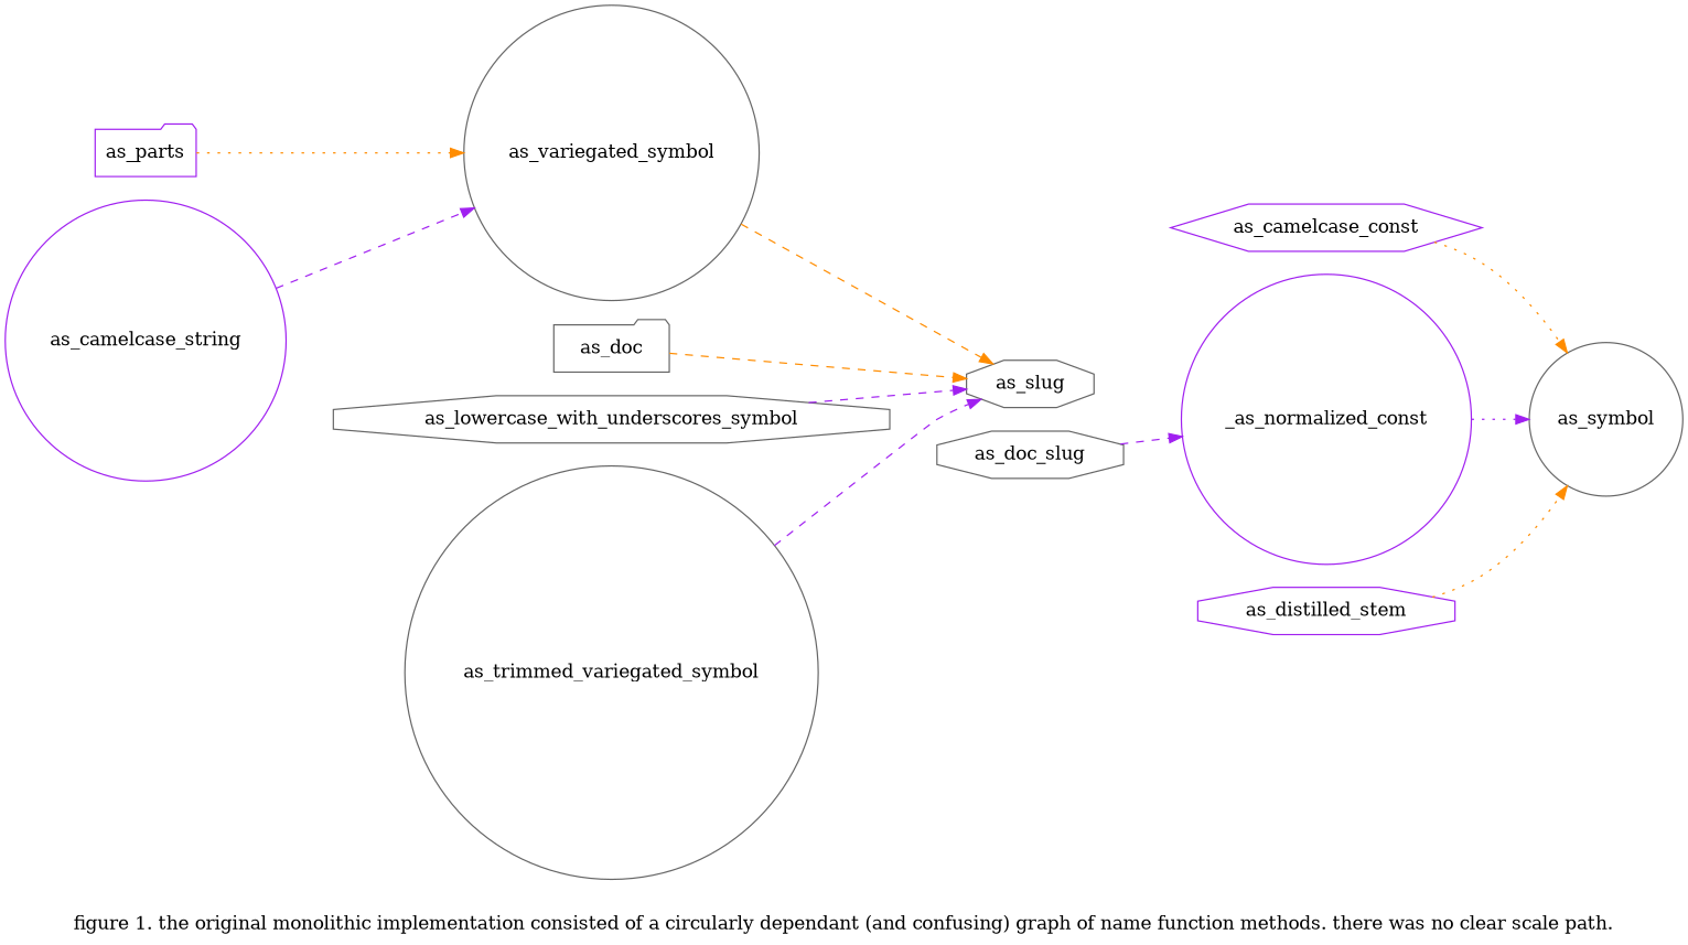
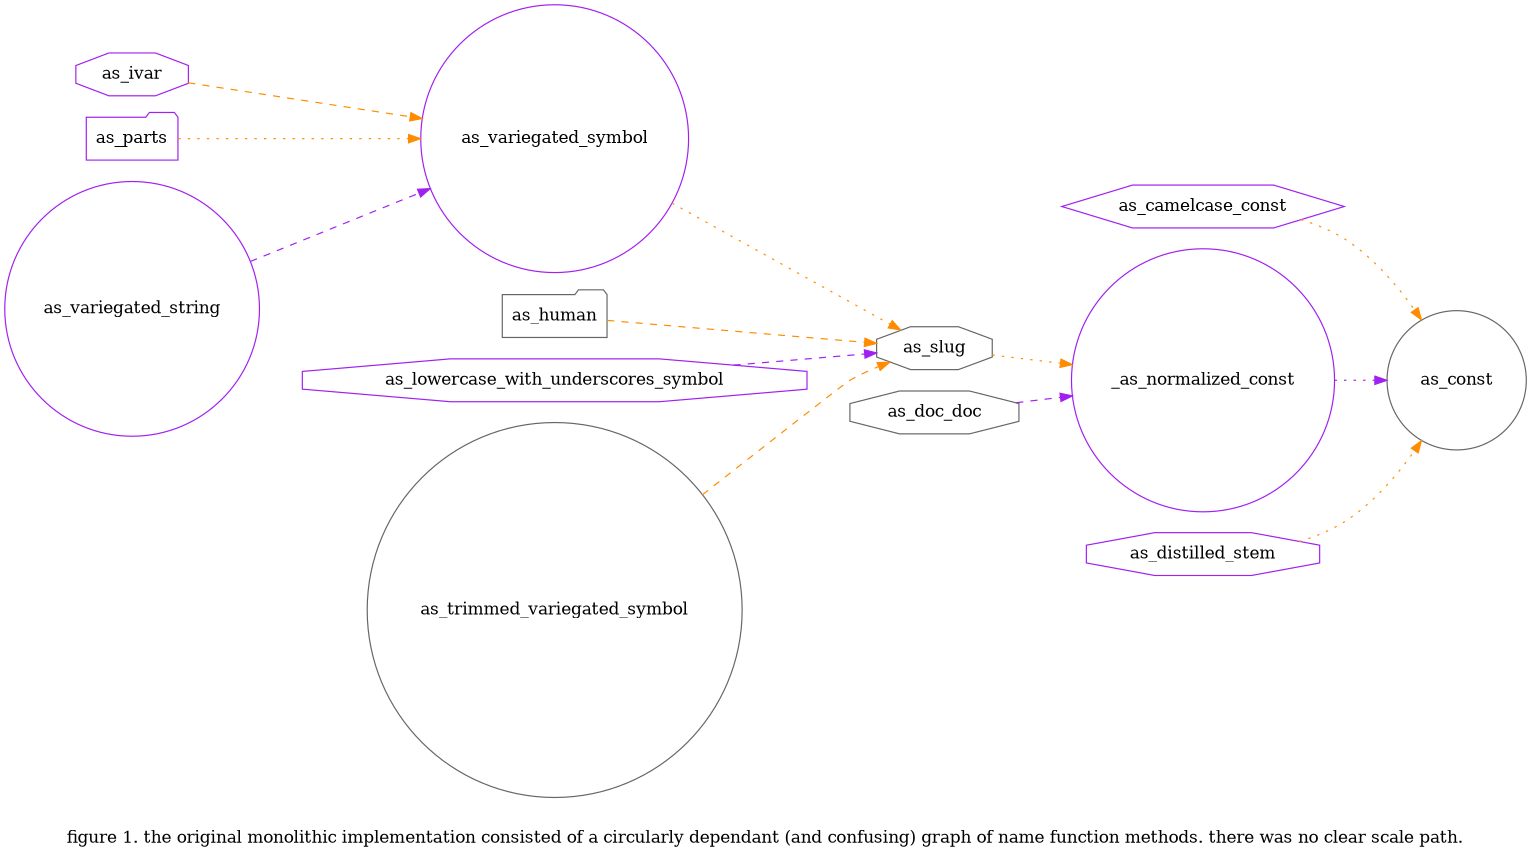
  digraph {
    label="figure 1. the original monolithic implementation consisted of a circularly dependant (and confusing) graph of name function methods. there was no clear scale path."
    rankdir=LR
    node [color=purple shape=circle]
    edge [color=darkorange style=dashed]
    as_camelcase_const [shape=hexagon]
-   as_const [color=gray40 label=as_symbol]
+   as_const [color=gray40]
    as_slug [color=gray40 shape=octagon]
-   as_variegated_symbol [color=gray40]
+   as_variegated_symbol
    _as_normalized_const
    as_distilled_stem [shape=octagon]
-   as_doc_slug [color=gray40 shape=octagon]
-   as_human [color=gray40 shape=folder label=as_doc]
-   as_lowercase_with_underscores_symbol [color=gray40 shape=octagon]
+   as_doc_slug [color=gray40 shape=octagon label=as_doc_doc]
+   as_human [color=gray40 shape=folder]
+   as_ivar [shape=octagon]
+   as_lowercase_with_underscores_symbol [shape=octagon]
    as_parts [shape=folder]
    as_trimmed_variegated_symbol [color=gray40]
-   as_variegated_string [label=as_camelcase_string]
+   as_variegated_string
    as_camelcase_const -> as_const [style=dotted]
-   as_variegated_symbol -> as_slug
+   as_slug -> _as_normalized_const [style=dotted]
+   as_variegated_symbol -> as_slug [style=dotted]
    _as_normalized_const -> as_const [color=purple style=dotted]
    as_distilled_stem -> as_const [style=dotted]
    as_doc_slug -> _as_normalized_const [color=purple]
    as_human -> as_slug
+   as_ivar -> as_variegated_symbol
    as_lowercase_with_underscores_symbol -> as_slug [color=purple]
    as_parts -> as_variegated_symbol [style=dotted]
-   as_trimmed_variegated_symbol -> as_slug [color=purple]
+   as_trimmed_variegated_symbol -> as_slug
    as_variegated_string -> as_variegated_symbol [color=purple]
  }
